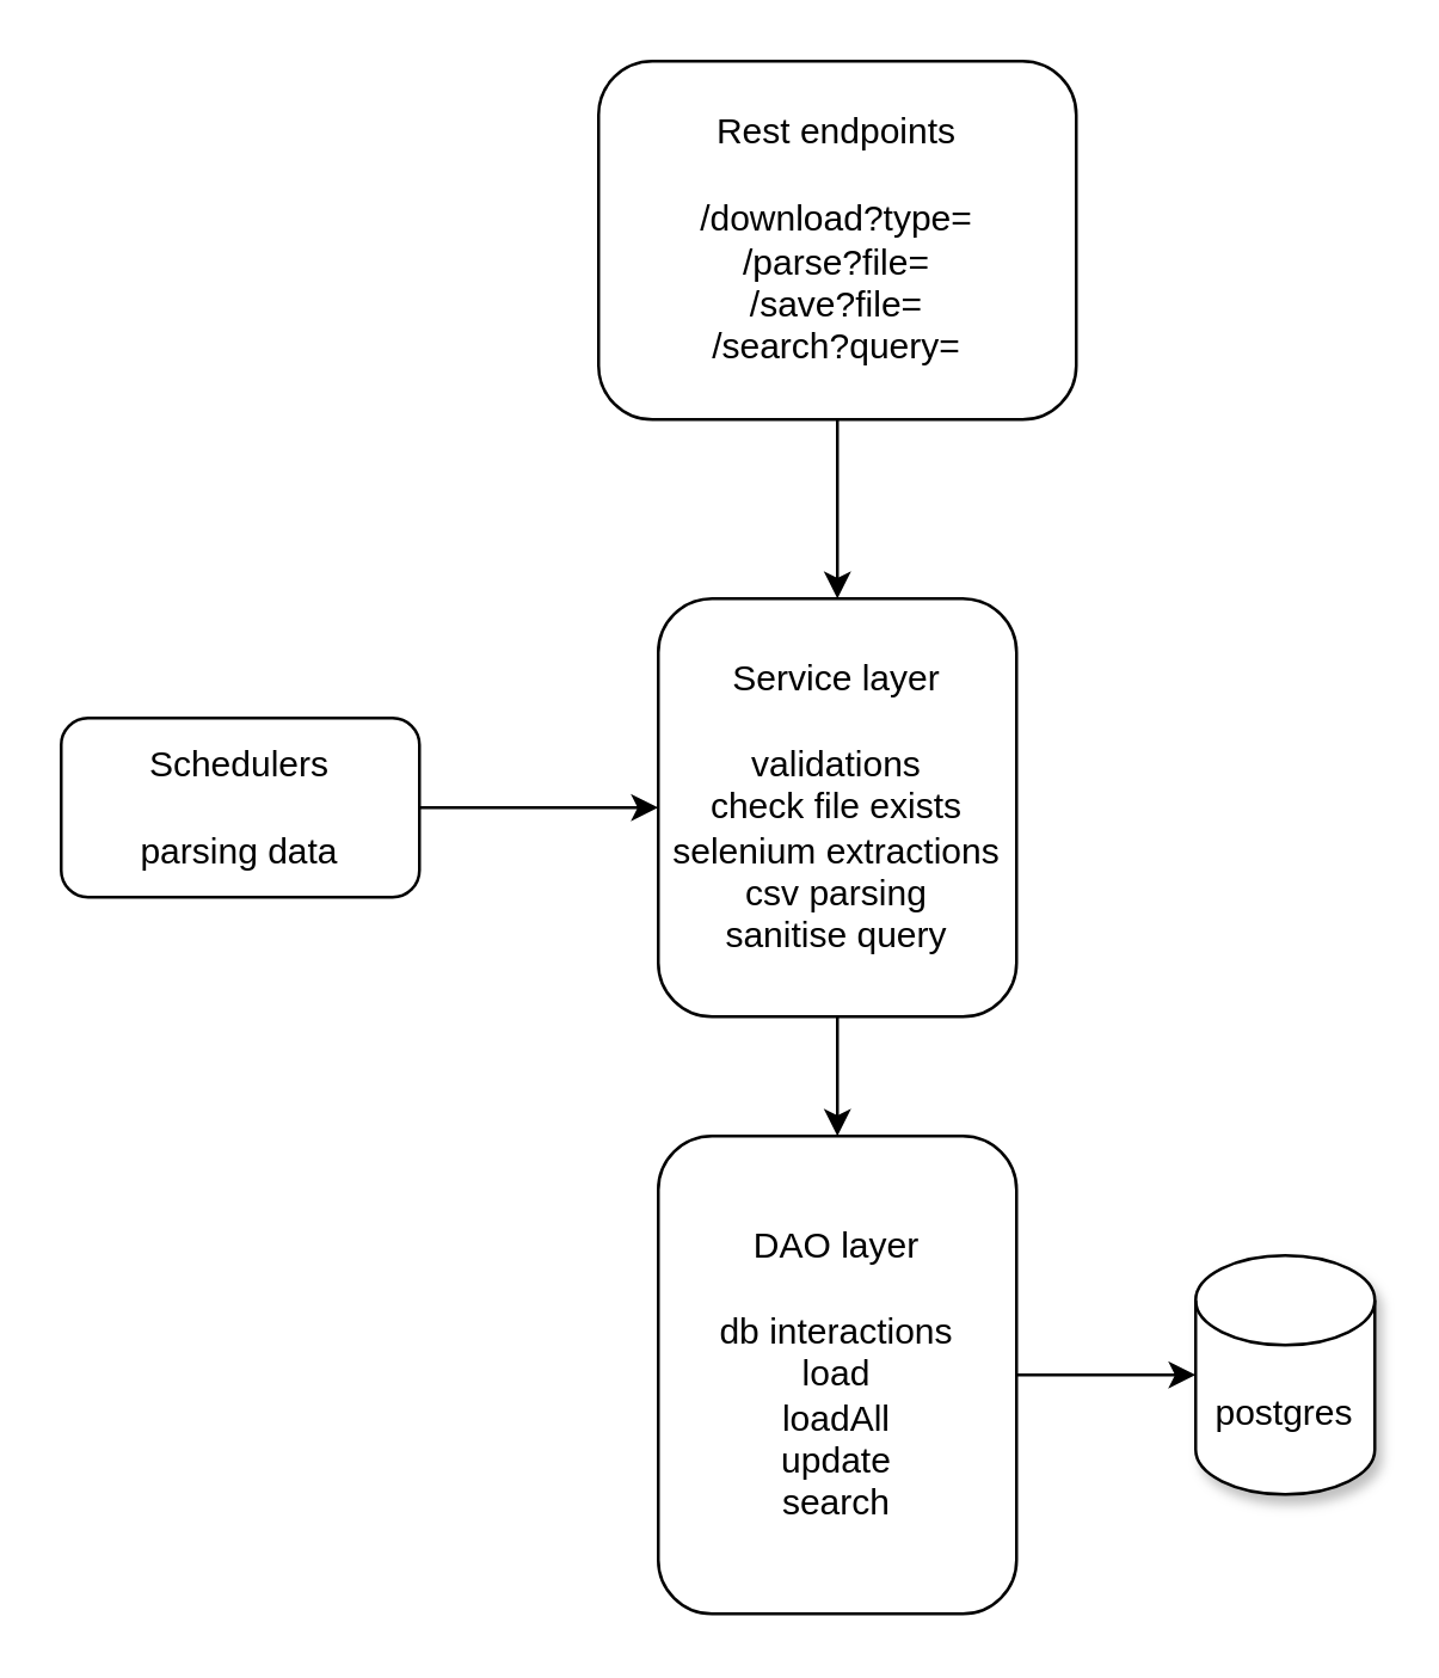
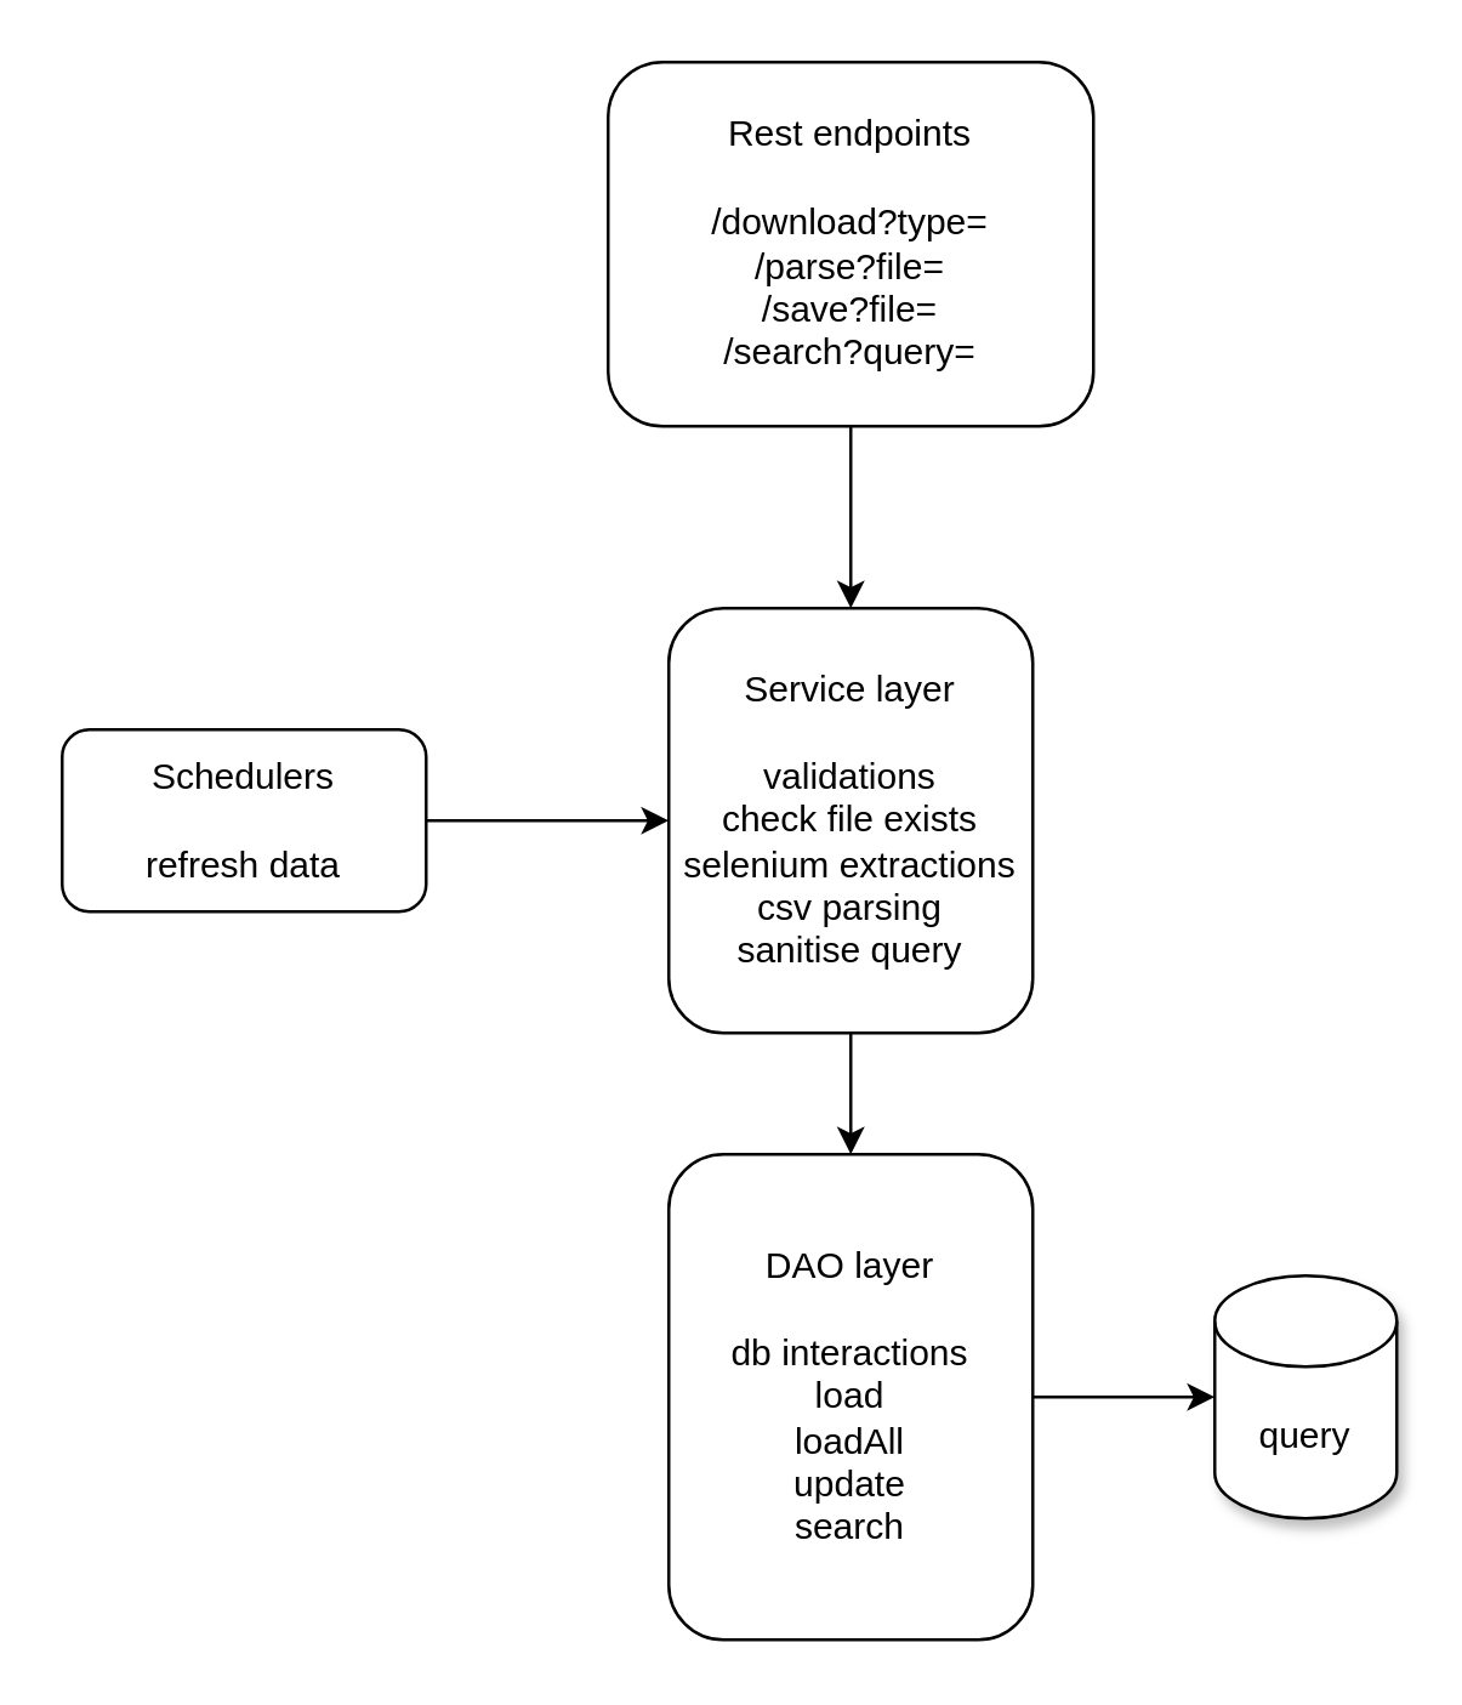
  <mxCell id="0" />
  <mxCell id="1" parent="0" />
  <mxCell id="2" value="Rest endpoints&lt;div&gt;&lt;br&gt;/download?type=&lt;div&gt;/parse?file=&lt;/div&gt;&lt;/div&gt;&lt;div&gt;/save?file=&lt;/div&gt;&lt;div&gt;/search?query=&lt;/div&gt;" style="rounded=1;whiteSpace=wrap;html=1;" vertex="1" parent="1"><mxGeometry x="200" y="20" width="160" height="120" as="geometry" /></mxCell>
  <mxCell id="3" value="Service layer&lt;div&gt;&lt;br&gt;&lt;/div&gt;&lt;div&gt;validations&lt;/div&gt;&lt;div&gt;check file exists&lt;/div&gt;&lt;div&gt;selenium extractions&lt;/div&gt;&lt;div&gt;csv parsing&lt;/div&gt;&lt;div&gt;sanitise query&lt;/div&gt;" style="rounded=1;whiteSpace=wrap;html=1;" vertex="1" parent="1"><mxGeometry x="220" y="200" width="120" height="140" as="geometry" /></mxCell>
- <mxCell id="4" value="postgres" style="shape=cylinder3;whiteSpace=wrap;html=1;boundedLbl=1;backgroundOutline=1;size=15;shadow=1;" vertex="1" parent="1"><mxGeometry x="400" y="420" width="60" height="80" as="geometry" /></mxCell>
+ <mxCell id="4" value="query" style="shape=cylinder3;whiteSpace=wrap;html=1;boundedLbl=1;backgroundOutline=1;size=15;shadow=1;" vertex="1" parent="1"><mxGeometry x="400" y="420" width="60" height="80" as="geometry" /></mxCell>
  <mxCell id="5" value="" style="endArrow=classic;html=1;rounded=0;exitX=0.5;exitY=1;exitDx=0;exitDy=0;entryX=0.5;entryY=0;entryDx=0;entryDy=0;" edge="1" parent="1" source="2" target="3"><mxGeometry width="50" height="50" relative="1" as="geometry"><mxPoint x="300" y="330" as="sourcePoint" /><mxPoint x="350" y="280" as="targetPoint" /></mxGeometry></mxCell>
  <mxCell id="6" value="" style="endArrow=classic;html=1;rounded=0;exitX=0.5;exitY=1;exitDx=0;exitDy=0;entryX=0.5;entryY=0;entryDx=0;entryDy=0;" edge="1" parent="1" source="3" target="7"><mxGeometry width="50" height="50" relative="1" as="geometry"><mxPoint x="450" y="400" as="sourcePoint" /><mxPoint x="530" y="400.5" as="targetPoint" /></mxGeometry></mxCell>
  <mxCell id="7" value="DAO layer&lt;div&gt;&lt;br&gt;&lt;/div&gt;&lt;div&gt;db interactions&lt;/div&gt;&lt;div&gt;load&lt;/div&gt;&lt;div&gt;loadAll&lt;/div&gt;&lt;div&gt;update&lt;/div&gt;&lt;div&gt;search&lt;/div&gt;" style="rounded=1;whiteSpace=wrap;html=1;" vertex="1" parent="1"><mxGeometry x="220" y="380" width="120" height="160" as="geometry" /></mxCell>
  <mxCell id="8" value="" style="endArrow=classic;html=1;rounded=0;exitX=1;exitY=0.5;exitDx=0;exitDy=0;" edge="1" parent="1" source="7"><mxGeometry width="50" height="50" relative="1" as="geometry"><mxPoint x="560" y="260" as="sourcePoint" /><mxPoint x="400" y="460" as="targetPoint" /></mxGeometry></mxCell>
  <mxCell id="9" value="" style="endArrow=classic;html=1;rounded=0;entryX=0;entryY=0.5;entryDx=0;entryDy=0;exitX=1;exitY=0.5;exitDx=0;exitDy=0;" edge="1" parent="1" target="3"><mxGeometry width="50" height="50" relative="1" as="geometry"><mxPoint x="120" y="270" as="sourcePoint" /><mxPoint x="150" y="220" as="targetPoint" /></mxGeometry></mxCell>
- <mxCell id="10" value="Schedulers&lt;div&gt;&lt;br&gt;&lt;/div&gt;&lt;div&gt;parsing data&lt;/div&gt;" style="rounded=1;whiteSpace=wrap;html=1;" vertex="1" parent="1"><mxGeometry x="20" y="240" width="120" height="60" as="geometry" /></mxCell>
+ <mxCell id="10" value="Schedulers&lt;div&gt;&lt;br&gt;&lt;/div&gt;&lt;div&gt;refresh data&lt;/div&gt;" style="rounded=1;whiteSpace=wrap;html=1;" vertex="1" parent="1"><mxGeometry x="20" y="240" width="120" height="60" as="geometry" /></mxCell>
